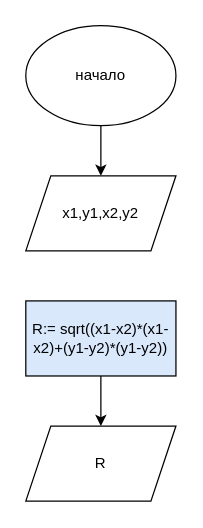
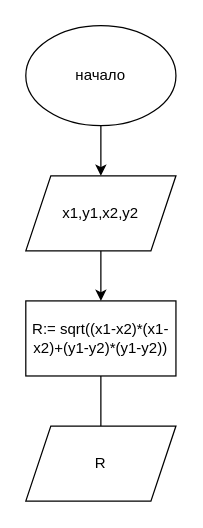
  <mxCell id="0" />
  <mxCell id="1" parent="0" />
  <mxCell id="2" value="" style="edgeStyle=orthogonalEdgeStyle;rounded=0;orthogonalLoop=1;jettySize=auto;html=1;" edge="1" parent="1" source="3" target="5"><mxGeometry relative="1" as="geometry" /></mxCell>
  <mxCell id="3" value="начало" style="ellipse;whiteSpace=wrap;html=1;" vertex="1" parent="1"><mxGeometry x="20" y="20" width="120" height="80" as="geometry" /></mxCell>
+ <mxCell id="4" value="" style="edgeStyle=orthogonalEdgeStyle;rounded=0;orthogonalLoop=1;jettySize=auto;html=1;" edge="1" parent="1" source="5" target="7"><mxGeometry relative="1" as="geometry" /></mxCell>
  <mxCell id="5" value="x1,y1,x2,y2" style="shape=parallelogram;perimeter=parallelogramPerimeter;whiteSpace=wrap;html=1;fixedSize=1;" vertex="1" parent="1"><mxGeometry x="20" y="140" width="120" height="60" as="geometry" /></mxCell>
- <mxCell id="6" value="" style="edgeStyle=orthogonalEdgeStyle;rounded=0;orthogonalLoop=1;jettySize=auto;html=1;" edge="1" parent="1" source="7" target="8"><mxGeometry relative="1" as="geometry" /></mxCell>
- <mxCell id="7" value="R:= sqrt((x1-x2)*(x1-x2)+(y1-y2)*(y1-y2))" style="rounded=0;whiteSpace=wrap;html=1;fillColor=#dae8fc;" vertex="1" parent="1"><mxGeometry x="20" y="240" width="120" height="60" as="geometry" /></mxCell>
+ <mxCell id="6" value="" style="edgeStyle=orthogonalEdgeStyle;rounded=0;orthogonalLoop=1;jettySize=auto;html=1;endArrow=none;" edge="1" parent="1" source="7" target="8"><mxGeometry relative="1" as="geometry" /></mxCell>
+ <mxCell id="7" value="R:= sqrt((x1-x2)*(x1-x2)+(y1-y2)*(y1-y2))" style="rounded=0;whiteSpace=wrap;html=1;" vertex="1" parent="1"><mxGeometry x="20" y="240" width="120" height="60" as="geometry" /></mxCell>
  <mxCell id="8" value="R" style="shape=parallelogram;perimeter=parallelogramPerimeter;whiteSpace=wrap;html=1;fixedSize=1;" vertex="1" parent="1"><mxGeometry x="20" y="340" width="120" height="60" as="geometry" /></mxCell>
